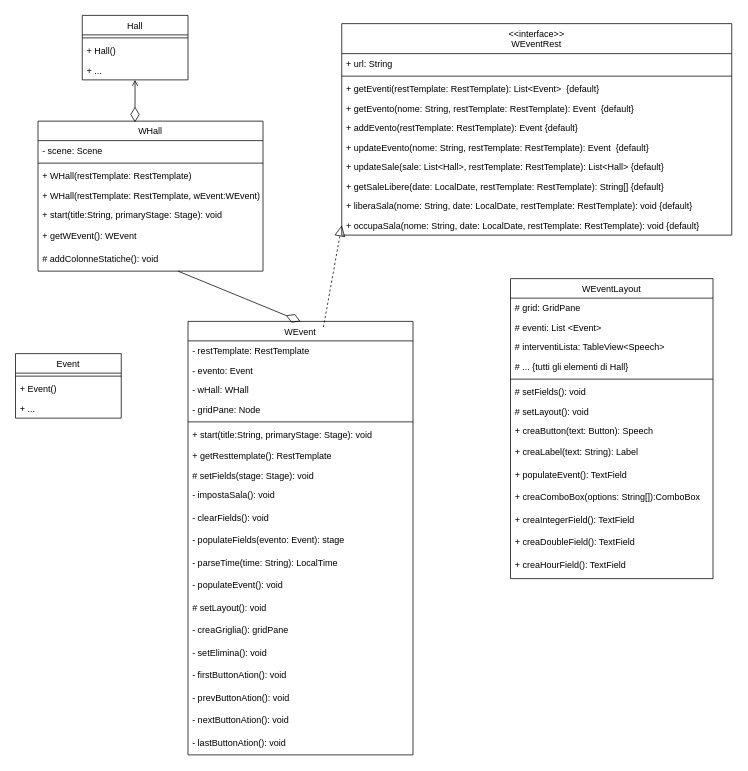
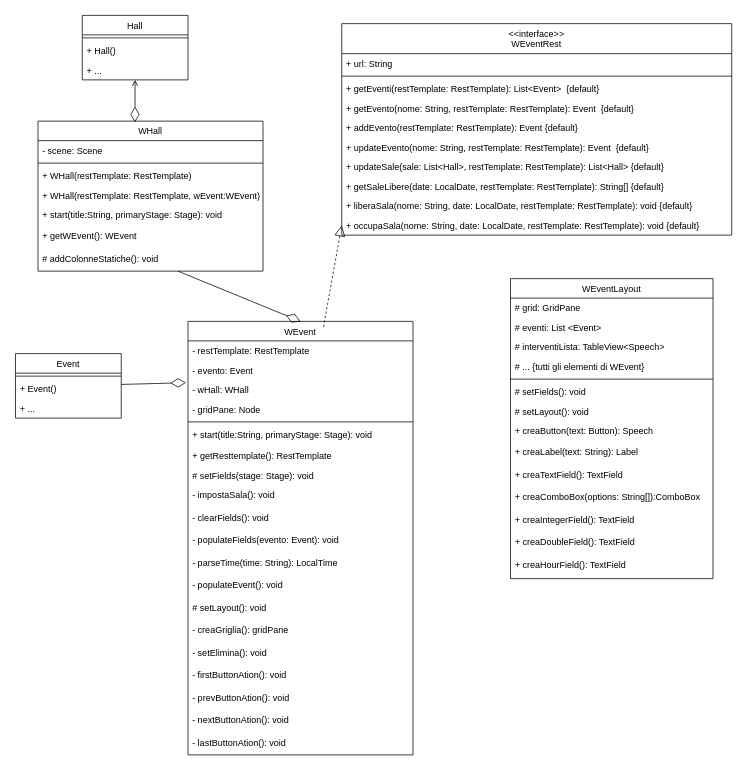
  <mxCell id="0" />
  <mxCell id="1" parent="0" />
  <mxCell id="2" value="WHall" style="swimlane;fontStyle=0;align=center;verticalAlign=top;childLayout=stackLayout;horizontal=1;startSize=26;horizontalStack=0;resizeParent=1;resizeLast=0;collapsible=1;marginBottom=0;rounded=0;shadow=0;strokeWidth=1;" parent="1" vertex="1"><mxGeometry x="50" y="161" width="300" height="200" as="geometry"><mxRectangle x="230" y="140" width="160" height="26" as="alternateBounds" /></mxGeometry></mxCell>
  <mxCell id="3" value="- scene: Scene" style="text;align=left;verticalAlign=top;spacingLeft=4;spacingRight=4;overflow=hidden;rotatable=0;points=[[0,0.5],[1,0.5]];portConstraint=eastwest;fontStyle=0" parent="2" vertex="1"><mxGeometry y="26" width="300" height="26" as="geometry" /></mxCell>
  <mxCell id="4" value="" style="line;html=1;strokeWidth=1;align=left;verticalAlign=middle;spacingTop=-1;spacingLeft=3;spacingRight=3;rotatable=0;labelPosition=right;points=[];portConstraint=eastwest;" parent="2" vertex="1"><mxGeometry y="52" width="300" height="8" as="geometry" /></mxCell>
  <mxCell id="5" value="+ WHall(restTemplate: RestTemplate)" style="text;align=left;verticalAlign=top;spacingLeft=4;spacingRight=4;overflow=hidden;rotatable=0;points=[[0,0.5],[1,0.5]];portConstraint=eastwest;fontStyle=0" parent="2" vertex="1"><mxGeometry y="60" width="300" height="26" as="geometry" /></mxCell>
  <mxCell id="6" value="+ WHall(restTemplate: RestTemplate, wEvent:WEvent)" style="text;align=left;verticalAlign=top;spacingLeft=4;spacingRight=4;overflow=hidden;rotatable=0;points=[[0,0.5],[1,0.5]];portConstraint=eastwest;fontStyle=0" parent="2" vertex="1"><mxGeometry y="86" width="300" height="26" as="geometry" /></mxCell>
  <mxCell id="7" value="+ start(title:String, primaryStage: Stage): void" style="text;align=left;verticalAlign=top;spacingLeft=4;spacingRight=4;overflow=hidden;rotatable=0;points=[[0,0.5],[1,0.5]];portConstraint=eastwest;fontFamily=Helvetica;fontSize=12;fontColor=default;fontStyle=0;" parent="2" vertex="1"><mxGeometry y="112" width="300" height="28" as="geometry" /></mxCell>
  <mxCell id="8" value="+ getWEvent(): WEvent" style="text;align=left;verticalAlign=top;spacingLeft=4;spacingRight=4;overflow=hidden;rotatable=0;points=[[0,0.5],[1,0.5]];portConstraint=eastwest;" parent="2" vertex="1"><mxGeometry y="140" width="300" height="30" as="geometry" /></mxCell>
  <mxCell id="9" value="# addColonneStatiche(): void" style="text;align=left;verticalAlign=top;spacingLeft=4;spacingRight=4;overflow=hidden;rotatable=0;points=[[0,0.5],[1,0.5]];portConstraint=eastwest;" parent="2" vertex="1"><mxGeometry y="170" width="300" height="30" as="geometry" /></mxCell>
  <mxCell id="10" value="WEvent" style="swimlane;fontStyle=0;align=center;verticalAlign=top;childLayout=stackLayout;horizontal=1;startSize=26;horizontalStack=0;resizeParent=1;resizeLast=0;collapsible=1;marginBottom=0;rounded=0;shadow=0;strokeWidth=1;" parent="1" vertex="1"><mxGeometry x="250" y="428" width="300" height="578" as="geometry"><mxRectangle x="230" y="140" width="160" height="26" as="alternateBounds" /></mxGeometry></mxCell>
  <mxCell id="11" value="- restTemplate: RestTemplate&#10;" style="text;align=left;verticalAlign=top;spacingLeft=4;spacingRight=4;overflow=hidden;rotatable=0;points=[[0,0.5],[1,0.5]];portConstraint=eastwest;fontStyle=0" parent="10" vertex="1"><mxGeometry y="26" width="300" height="26" as="geometry" /></mxCell>
  <mxCell id="12" value="- evento: Event" style="text;align=left;verticalAlign=top;spacingLeft=4;spacingRight=4;overflow=hidden;rotatable=0;points=[[0,0.5],[1,0.5]];portConstraint=eastwest;fontStyle=0" parent="10" vertex="1"><mxGeometry y="52" width="300" height="26" as="geometry" /></mxCell>
  <mxCell id="13" value="- wHall: WHall" style="text;align=left;verticalAlign=top;spacingLeft=4;spacingRight=4;overflow=hidden;rotatable=0;points=[[0,0.5],[1,0.5]];portConstraint=eastwest;fontStyle=0" parent="10" vertex="1"><mxGeometry y="78" width="300" height="26" as="geometry" /></mxCell>
  <mxCell id="14" value="- gridPane: Node" style="text;align=left;verticalAlign=top;spacingLeft=4;spacingRight=4;overflow=hidden;rotatable=0;points=[[0,0.5],[1,0.5]];portConstraint=eastwest;fontStyle=0" parent="10" vertex="1"><mxGeometry y="104" width="300" height="26" as="geometry" /></mxCell>
  <mxCell id="15" value="" style="line;html=1;strokeWidth=1;align=left;verticalAlign=middle;spacingTop=-1;spacingLeft=3;spacingRight=3;rotatable=0;labelPosition=right;points=[];portConstraint=eastwest;" parent="10" vertex="1"><mxGeometry y="130" width="300" height="8" as="geometry" /></mxCell>
  <mxCell id="16" value="+ start(title:String, primaryStage: Stage): void" style="text;align=left;verticalAlign=top;spacingLeft=4;spacingRight=4;overflow=hidden;rotatable=0;points=[[0,0.5],[1,0.5]];portConstraint=eastwest;fontFamily=Helvetica;fontSize=12;fontColor=default;fontStyle=0;" parent="10" vertex="1"><mxGeometry y="138" width="300" height="28" as="geometry" /></mxCell>
  <mxCell id="17" value="+ getResttemplate(): RestTemplate" style="text;align=left;verticalAlign=top;spacingLeft=4;spacingRight=4;overflow=hidden;rotatable=0;points=[[0,0.5],[1,0.5]];portConstraint=eastwest;fontStyle=0" parent="10" vertex="1"><mxGeometry y="166" width="300" height="26" as="geometry" /></mxCell>
  <mxCell id="18" value="# setFields(stage: Stage): void" style="text;align=left;verticalAlign=top;spacingLeft=4;spacingRight=4;overflow=hidden;rotatable=0;points=[[0,0.5],[1,0.5]];portConstraint=eastwest;fontStyle=0" parent="10" vertex="1"><mxGeometry y="192" width="300" height="26" as="geometry" /></mxCell>
  <mxCell id="19" value="- impostaSala(): void" style="text;align=left;verticalAlign=top;spacingLeft=4;spacingRight=4;overflow=hidden;rotatable=0;points=[[0,0.5],[1,0.5]];portConstraint=eastwest;" parent="10" vertex="1"><mxGeometry y="218" width="300" height="30" as="geometry" /></mxCell>
  <mxCell id="20" value="- clearFields(): void" style="text;align=left;verticalAlign=top;spacingLeft=4;spacingRight=4;overflow=hidden;rotatable=0;points=[[0,0.5],[1,0.5]];portConstraint=eastwest;" parent="10" vertex="1"><mxGeometry y="248" width="300" height="30" as="geometry" /></mxCell>
- <mxCell id="21" value="- populateFields(evento: Event): stage" style="text;align=left;verticalAlign=top;spacingLeft=4;spacingRight=4;overflow=hidden;rotatable=0;points=[[0,0.5],[1,0.5]];portConstraint=eastwest;" parent="10" vertex="1"><mxGeometry y="278" width="300" height="30" as="geometry" /></mxCell>
+ <mxCell id="21" value="- populateFields(evento: Event): void" style="text;align=left;verticalAlign=top;spacingLeft=4;spacingRight=4;overflow=hidden;rotatable=0;points=[[0,0.5],[1,0.5]];portConstraint=eastwest;" parent="10" vertex="1"><mxGeometry y="278" width="300" height="30" as="geometry" /></mxCell>
  <mxCell id="22" value="- parseTime(time: String): LocalTime" style="text;align=left;verticalAlign=top;spacingLeft=4;spacingRight=4;overflow=hidden;rotatable=0;points=[[0,0.5],[1,0.5]];portConstraint=eastwest;" parent="10" vertex="1"><mxGeometry y="308" width="300" height="30" as="geometry" /></mxCell>
  <mxCell id="23" value="- populateEvent(): void" style="text;align=left;verticalAlign=top;spacingLeft=4;spacingRight=4;overflow=hidden;rotatable=0;points=[[0,0.5],[1,0.5]];portConstraint=eastwest;" parent="10" vertex="1"><mxGeometry y="338" width="300" height="30" as="geometry" /></mxCell>
  <mxCell id="24" value="# setLayout(): void" style="text;align=left;verticalAlign=top;spacingLeft=4;spacingRight=4;overflow=hidden;rotatable=0;points=[[0,0.5],[1,0.5]];portConstraint=eastwest;" parent="10" vertex="1"><mxGeometry y="368" width="300" height="30" as="geometry" /></mxCell>
  <mxCell id="25" value="- creaGriglia(): gridPane" style="text;align=left;verticalAlign=top;spacingLeft=4;spacingRight=4;overflow=hidden;rotatable=0;points=[[0,0.5],[1,0.5]];portConstraint=eastwest;" parent="10" vertex="1"><mxGeometry y="398" width="300" height="30" as="geometry" /></mxCell>
  <mxCell id="26" value="- setElimina(): void" style="text;align=left;verticalAlign=top;spacingLeft=4;spacingRight=4;overflow=hidden;rotatable=0;points=[[0,0.5],[1,0.5]];portConstraint=eastwest;" parent="10" vertex="1"><mxGeometry y="428" width="300" height="30" as="geometry" /></mxCell>
  <mxCell id="27" value="- firstButtonAtion(): void" style="text;align=left;verticalAlign=top;spacingLeft=4;spacingRight=4;overflow=hidden;rotatable=0;points=[[0,0.5],[1,0.5]];portConstraint=eastwest;" parent="10" vertex="1"><mxGeometry y="458" width="300" height="30" as="geometry" /></mxCell>
  <mxCell id="28" value="- prevButtonAtion(): void" style="text;align=left;verticalAlign=top;spacingLeft=4;spacingRight=4;overflow=hidden;rotatable=0;points=[[0,0.5],[1,0.5]];portConstraint=eastwest;" parent="10" vertex="1"><mxGeometry y="488" width="300" height="30" as="geometry" /></mxCell>
  <mxCell id="29" value="- nextButtonAtion(): void" style="text;align=left;verticalAlign=top;spacingLeft=4;spacingRight=4;overflow=hidden;rotatable=0;points=[[0,0.5],[1,0.5]];portConstraint=eastwest;" parent="10" vertex="1"><mxGeometry y="518" width="300" height="30" as="geometry" /></mxCell>
  <mxCell id="30" value="- lastButtonAtion(): void" style="text;align=left;verticalAlign=top;spacingLeft=4;spacingRight=4;overflow=hidden;rotatable=0;points=[[0,0.5],[1,0.5]];portConstraint=eastwest;" parent="10" vertex="1"><mxGeometry y="548" width="300" height="30" as="geometry" /></mxCell>
  <mxCell id="31" value="" style="endArrow=none;html=1;rounded=0;startArrow=diamondThin;startFill=0;startSize=18;exitX=0.5;exitY=0;exitDx=0;exitDy=0;" parent="1" source="10" target="9" edge="1"><mxGeometry width="50" height="50" relative="1" as="geometry"><mxPoint x="661" y="280" as="sourcePoint" /><mxPoint x="830" y="280" as="targetPoint" /></mxGeometry></mxCell>
  <mxCell id="32" value="WEventLayout" style="swimlane;fontStyle=0;align=center;verticalAlign=top;childLayout=stackLayout;horizontal=1;startSize=26;horizontalStack=0;resizeParent=1;resizeLast=0;collapsible=1;marginBottom=0;rounded=0;shadow=0;strokeWidth=1;" parent="1" vertex="1"><mxGeometry x="680" y="371" width="270" height="400" as="geometry"><mxRectangle x="230" y="140" width="160" height="26" as="alternateBounds" /></mxGeometry></mxCell>
  <mxCell id="33" value="# grid: GridPane" style="text;align=left;verticalAlign=top;spacingLeft=4;spacingRight=4;overflow=hidden;rotatable=0;points=[[0,0.5],[1,0.5]];portConstraint=eastwest;fontStyle=0" parent="32" vertex="1"><mxGeometry y="26" width="270" height="26" as="geometry" /></mxCell>
  <mxCell id="34" value="# eventi: List &lt;Event&gt;" style="text;align=left;verticalAlign=top;spacingLeft=4;spacingRight=4;overflow=hidden;rotatable=0;points=[[0,0.5],[1,0.5]];portConstraint=eastwest;fontStyle=0" parent="32" vertex="1"><mxGeometry y="52" width="270" height="26" as="geometry" /></mxCell>
  <mxCell id="35" value="# interventiLista: TableView&lt;Speech&gt;" style="text;align=left;verticalAlign=top;spacingLeft=4;spacingRight=4;overflow=hidden;rotatable=0;points=[[0,0.5],[1,0.5]];portConstraint=eastwest;fontStyle=0" parent="32" vertex="1"><mxGeometry y="78" width="270" height="26" as="geometry" /></mxCell>
- <mxCell id="36" value="# ... {tutti gli elementi di Hall}" style="text;align=left;verticalAlign=top;spacingLeft=4;spacingRight=4;overflow=hidden;rotatable=0;points=[[0,0.5],[1,0.5]];portConstraint=eastwest;fontStyle=0" parent="32" vertex="1"><mxGeometry y="104" width="270" height="26" as="geometry" /></mxCell>
+ <mxCell id="36" value="# ... {tutti gli elementi di WEvent}" style="text;align=left;verticalAlign=top;spacingLeft=4;spacingRight=4;overflow=hidden;rotatable=0;points=[[0,0.5],[1,0.5]];portConstraint=eastwest;fontStyle=0" parent="32" vertex="1"><mxGeometry y="104" width="270" height="26" as="geometry" /></mxCell>
  <mxCell id="37" value="" style="line;html=1;strokeWidth=1;align=left;verticalAlign=middle;spacingTop=-1;spacingLeft=3;spacingRight=3;rotatable=0;labelPosition=right;points=[];portConstraint=eastwest;" parent="32" vertex="1"><mxGeometry y="130" width="270" height="8" as="geometry" /></mxCell>
  <mxCell id="38" value="# setFields(): void" style="text;align=left;verticalAlign=top;spacingLeft=4;spacingRight=4;overflow=hidden;rotatable=0;points=[[0,0.5],[1,0.5]];portConstraint=eastwest;fontStyle=0" parent="32" vertex="1"><mxGeometry y="138" width="270" height="26" as="geometry" /></mxCell>
  <mxCell id="39" value="# setLayout(): void" style="text;align=left;verticalAlign=top;spacingLeft=4;spacingRight=4;overflow=hidden;rotatable=0;points=[[0,0.5],[1,0.5]];portConstraint=eastwest;fontStyle=0" parent="32" vertex="1"><mxGeometry y="164" width="270" height="26" as="geometry" /></mxCell>
  <mxCell id="40" value="+ creaButton(text: Button): Speech" style="text;align=left;verticalAlign=top;spacingLeft=4;spacingRight=4;overflow=hidden;rotatable=0;points=[[0,0.5],[1,0.5]];portConstraint=eastwest;fontFamily=Helvetica;fontSize=12;fontColor=default;fontStyle=0;" parent="32" vertex="1"><mxGeometry y="190" width="270" height="28" as="geometry" /></mxCell>
  <mxCell id="41" value="+ creaLabel(text: String): Label" style="text;align=left;verticalAlign=top;spacingLeft=4;spacingRight=4;overflow=hidden;rotatable=0;points=[[0,0.5],[1,0.5]];portConstraint=eastwest;" parent="32" vertex="1"><mxGeometry y="218" width="270" height="30" as="geometry" /></mxCell>
- <mxCell id="42" value="+ populateEvent(): TextField" style="text;align=left;verticalAlign=top;spacingLeft=4;spacingRight=4;overflow=hidden;rotatable=0;points=[[0,0.5],[1,0.5]];portConstraint=eastwest;" parent="32" vertex="1"><mxGeometry y="248" width="270" height="30" as="geometry" /></mxCell>
+ <mxCell id="42" value="+ creaTextField(): TextField" style="text;align=left;verticalAlign=top;spacingLeft=4;spacingRight=4;overflow=hidden;rotatable=0;points=[[0,0.5],[1,0.5]];portConstraint=eastwest;" parent="32" vertex="1"><mxGeometry y="248" width="270" height="30" as="geometry" /></mxCell>
  <mxCell id="43" value="+ creaComboBox(options: String[]):ComboBox" style="text;align=left;verticalAlign=top;spacingLeft=4;spacingRight=4;overflow=hidden;rotatable=0;points=[[0,0.5],[1,0.5]];portConstraint=eastwest;" parent="32" vertex="1"><mxGeometry y="278" width="270" height="30" as="geometry" /></mxCell>
  <mxCell id="44" value="+ creaIntegerField(): TextField" style="text;align=left;verticalAlign=top;spacingLeft=4;spacingRight=4;overflow=hidden;rotatable=0;points=[[0,0.5],[1,0.5]];portConstraint=eastwest;" parent="32" vertex="1"><mxGeometry y="308" width="270" height="30" as="geometry" /></mxCell>
  <mxCell id="45" value="+ creaDoubleField(): TextField" style="text;align=left;verticalAlign=top;spacingLeft=4;spacingRight=4;overflow=hidden;rotatable=0;points=[[0,0.5],[1,0.5]];portConstraint=eastwest;" parent="32" vertex="1"><mxGeometry y="338" width="270" height="30" as="geometry" /></mxCell>
  <mxCell id="46" value="+ creaHourField(): TextField" style="text;align=left;verticalAlign=top;spacingLeft=4;spacingRight=4;overflow=hidden;rotatable=0;points=[[0,0.5],[1,0.5]];portConstraint=eastwest;" parent="32" vertex="1"><mxGeometry y="368" width="270" height="30" as="geometry" /></mxCell>
  <mxCell id="47" value="&lt;&lt;interface&gt;&gt;&#10;WEventRest" style="swimlane;fontStyle=0;align=center;verticalAlign=top;childLayout=stackLayout;horizontal=1;startSize=40;horizontalStack=0;resizeParent=1;resizeLast=0;collapsible=1;marginBottom=0;rounded=0;shadow=0;strokeWidth=1;" parent="1" vertex="1"><mxGeometry x="455" y="31" width="520" height="282" as="geometry"><mxRectangle x="230" y="140" width="160" height="26" as="alternateBounds" /></mxGeometry></mxCell>
  <mxCell id="48" value="+ url: String" style="text;align=left;verticalAlign=top;spacingLeft=4;spacingRight=4;overflow=hidden;rotatable=0;points=[[0,0.5],[1,0.5]];portConstraint=eastwest;fontStyle=0" parent="47" vertex="1"><mxGeometry y="40" width="520" height="26" as="geometry" /></mxCell>
  <mxCell id="49" value="" style="line;html=1;strokeWidth=1;align=left;verticalAlign=middle;spacingTop=-1;spacingLeft=3;spacingRight=3;rotatable=0;labelPosition=right;points=[];portConstraint=eastwest;" parent="47" vertex="1"><mxGeometry y="66" width="520" height="8" as="geometry" /></mxCell>
  <mxCell id="50" value="+ getEventi(restTemplate: RestTemplate): List&lt;Event&gt;  {default}" style="text;align=left;verticalAlign=top;spacingLeft=4;spacingRight=4;overflow=hidden;rotatable=0;points=[[0,0.5],[1,0.5]];portConstraint=eastwest;fontStyle=0" parent="47" vertex="1"><mxGeometry y="74" width="520" height="26" as="geometry" /></mxCell>
  <mxCell id="51" value="+ getEvento(nome: String, restTemplate: RestTemplate): Event  {default}" style="text;align=left;verticalAlign=top;spacingLeft=4;spacingRight=4;overflow=hidden;rotatable=0;points=[[0,0.5],[1,0.5]];portConstraint=eastwest;fontStyle=0" parent="47" vertex="1"><mxGeometry y="100" width="520" height="26" as="geometry" /></mxCell>
  <mxCell id="52" value="+ addEvento(restTemplate: RestTemplate): Event {default}" style="text;align=left;verticalAlign=top;spacingLeft=4;spacingRight=4;overflow=hidden;rotatable=0;points=[[0,0.5],[1,0.5]];portConstraint=eastwest;fontStyle=0" parent="47" vertex="1"><mxGeometry y="126" width="520" height="26" as="geometry" /></mxCell>
  <mxCell id="53" value="+ updateEvento(nome: String, restTemplate: RestTemplate): Event  {default}" style="text;align=left;verticalAlign=top;spacingLeft=4;spacingRight=4;overflow=hidden;rotatable=0;points=[[0,0.5],[1,0.5]];portConstraint=eastwest;fontStyle=0" parent="47" vertex="1"><mxGeometry y="152" width="520" height="26" as="geometry" /></mxCell>
  <mxCell id="54" value="+ updateSale(sale: List&lt;Hall&gt;, restTemplate: RestTemplate): List&lt;Hall&gt; {default}" style="text;align=left;verticalAlign=top;spacingLeft=4;spacingRight=4;overflow=hidden;rotatable=0;points=[[0,0.5],[1,0.5]];portConstraint=eastwest;fontStyle=0" parent="47" vertex="1"><mxGeometry y="178" width="520" height="26" as="geometry" /></mxCell>
  <mxCell id="55" value="+ getSaleLibere(date: LocalDate, restTemplate: RestTemplate): String[] {default}" style="text;align=left;verticalAlign=top;spacingLeft=4;spacingRight=4;overflow=hidden;rotatable=0;points=[[0,0.5],[1,0.5]];portConstraint=eastwest;fontStyle=0" parent="47" vertex="1"><mxGeometry y="204" width="520" height="26" as="geometry" /></mxCell>
  <mxCell id="56" value="+ liberaSala(nome: String, date: LocalDate, restTemplate: RestTemplate): void {default}" style="text;align=left;verticalAlign=top;spacingLeft=4;spacingRight=4;overflow=hidden;rotatable=0;points=[[0,0.5],[1,0.5]];portConstraint=eastwest;fontStyle=0" parent="47" vertex="1"><mxGeometry y="230" width="520" height="26" as="geometry" /></mxCell>
  <mxCell id="57" value="+ occupaSala(nome: String, date: LocalDate, restTemplate: RestTemplate): void {default}" style="text;align=left;verticalAlign=top;spacingLeft=4;spacingRight=4;overflow=hidden;rotatable=0;points=[[0,0.5],[1,0.5]];portConstraint=eastwest;fontStyle=0" parent="47" vertex="1"><mxGeometry y="256" width="520" height="26" as="geometry" /></mxCell>
  <mxCell id="58" value="" style="endArrow=block;dashed=1;endFill=0;endSize=12;html=1;rounded=0;entryX=0;entryY=0.5;entryDx=0;entryDy=0;exitX=0.602;exitY=0.013;exitDx=0;exitDy=0;exitPerimeter=0;" parent="1" source="10" target="57" edge="1"><mxGeometry width="160" relative="1" as="geometry"><mxPoint x="200" y="321" as="sourcePoint" /><mxPoint x="320" y="101" as="targetPoint" /></mxGeometry></mxCell>
  <mxCell id="59" value="Event" style="swimlane;fontStyle=0;align=center;verticalAlign=top;childLayout=stackLayout;horizontal=1;startSize=26;horizontalStack=0;resizeParent=1;resizeLast=0;collapsible=1;marginBottom=0;rounded=0;shadow=0;strokeWidth=1;" parent="1" vertex="1"><mxGeometry x="20" y="471" width="141" height="86" as="geometry"><mxRectangle x="130" y="380" width="160" height="26" as="alternateBounds" /></mxGeometry></mxCell>
  <mxCell id="60" value="" style="line;html=1;strokeWidth=1;align=left;verticalAlign=middle;spacingTop=-1;spacingLeft=3;spacingRight=3;rotatable=0;labelPosition=right;points=[];portConstraint=eastwest;" parent="59" vertex="1"><mxGeometry y="26" width="141" height="8" as="geometry" /></mxCell>
  <mxCell id="61" value="+ Event()" style="text;align=left;verticalAlign=top;spacingLeft=4;spacingRight=4;overflow=hidden;rotatable=0;points=[[0,0.5],[1,0.5]];portConstraint=eastwest;" parent="59" vertex="1"><mxGeometry y="34" width="141" height="26" as="geometry" /></mxCell>
  <mxCell id="62" value="+ ..." style="text;align=left;verticalAlign=top;spacingLeft=4;spacingRight=4;overflow=hidden;rotatable=0;points=[[0,0.5],[1,0.5]];portConstraint=eastwest;" parent="59" vertex="1"><mxGeometry y="60" width="141" height="26" as="geometry" /></mxCell>
+ <mxCell id="63" value="" style="endArrow=none;html=1;rounded=0;startArrow=diamondThin;startFill=0;startSize=18;exitX=-0.009;exitY=0.145;exitDx=0;exitDy=0;exitPerimeter=0;" parent="1" source="13" target="59" edge="1"><mxGeometry width="50" height="50" relative="1" as="geometry"><mxPoint x="260" y="481" as="sourcePoint" /><mxPoint x="178" y="476.12" as="targetPoint" /></mxGeometry></mxCell>
  <mxCell id="64" value="Hall" style="swimlane;fontStyle=0;align=center;verticalAlign=top;childLayout=stackLayout;horizontal=1;startSize=26;horizontalStack=0;resizeParent=1;resizeLast=0;collapsible=1;marginBottom=0;rounded=0;shadow=0;strokeWidth=1;" parent="1" vertex="1"><mxGeometry x="109" y="20" width="141" height="86" as="geometry"><mxRectangle x="130" y="380" width="160" height="26" as="alternateBounds" /></mxGeometry></mxCell>
  <mxCell id="65" value="" style="line;html=1;strokeWidth=1;align=left;verticalAlign=middle;spacingTop=-1;spacingLeft=3;spacingRight=3;rotatable=0;labelPosition=right;points=[];portConstraint=eastwest;" parent="64" vertex="1"><mxGeometry y="26" width="141" height="8" as="geometry" /></mxCell>
  <mxCell id="66" value="+ Hall()" style="text;align=left;verticalAlign=top;spacingLeft=4;spacingRight=4;overflow=hidden;rotatable=0;points=[[0,0.5],[1,0.5]];portConstraint=eastwest;" parent="64" vertex="1"><mxGeometry y="34" width="141" height="26" as="geometry" /></mxCell>
  <mxCell id="67" value="+ ..." style="text;align=left;verticalAlign=top;spacingLeft=4;spacingRight=4;overflow=hidden;rotatable=0;points=[[0,0.5],[1,0.5]];portConstraint=eastwest;" parent="64" vertex="1"><mxGeometry y="60" width="141" height="26" as="geometry" /></mxCell>
  <mxCell id="68" value="" style="endArrow=open;html=1;rounded=0;startArrow=diamondThin;startFill=0;startSize=18;exitX=0.431;exitY=0.008;exitDx=0;exitDy=0;exitPerimeter=0;" parent="1" source="2" target="64" edge="1"><mxGeometry width="50" height="50" relative="1" as="geometry"><mxPoint x="180" y="-69" as="sourcePoint" /><mxPoint x="287" y="-15.88" as="targetPoint" /></mxGeometry></mxCell>
